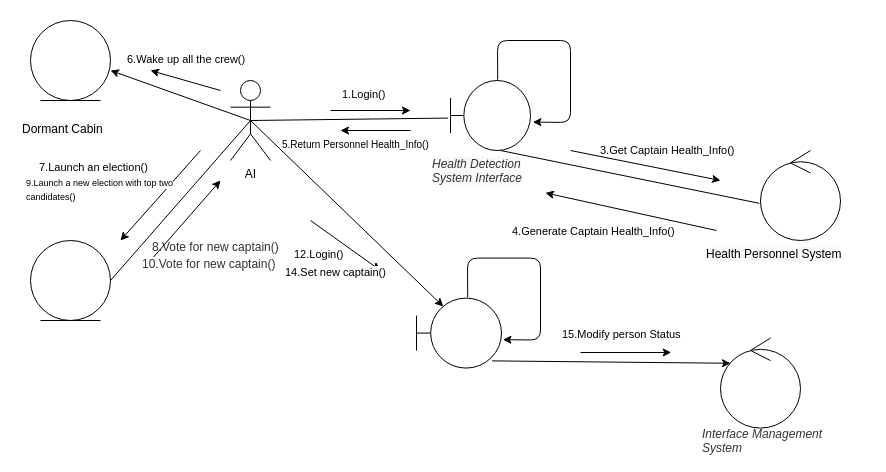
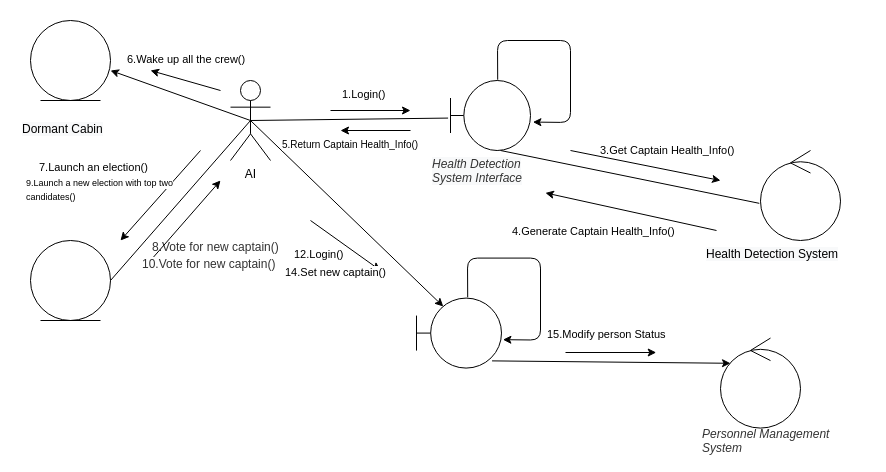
  <mxCell id="0" />
  <mxCell id="1" parent="0" />
  <mxCell id="2" value="AI" style="shape=umlActor;verticalLabelPosition=bottom;verticalAlign=top;html=1;outlineConnect=0;" parent="1" vertex="1"><mxGeometry x="230" y="80" width="40" height="80" as="geometry" /></mxCell>
  <mxCell id="3" value="" style="shape=umlBoundary;whiteSpace=wrap;html=1;" parent="1" vertex="1"><mxGeometry x="450" y="80" width="80" height="70" as="geometry" /></mxCell>
  <mxCell id="4" value="" style="ellipse;shape=umlControl;whiteSpace=wrap;html=1;" parent="1" vertex="1"><mxGeometry x="760" y="150" width="80" height="90" as="geometry" /></mxCell>
  <mxCell id="5" value="" style="ellipse;shape=umlEntity;whiteSpace=wrap;html=1;" parent="1" vertex="1"><mxGeometry x="30" y="20" width="80" height="80" as="geometry" /></mxCell>
  <mxCell id="6" value="" style="ellipse;shape=umlEntity;whiteSpace=wrap;html=1;" parent="1" vertex="1"><mxGeometry x="30" y="240" width="80" height="80" as="geometry" /></mxCell>
  <mxCell id="7" value="" style="shape=umlBoundary;whiteSpace=wrap;html=1;" parent="1" vertex="1"><mxGeometry x="416" y="297.59" width="85" height="70" as="geometry" /></mxCell>
  <mxCell id="8" value="" style="ellipse;shape=umlControl;whiteSpace=wrap;html=1;" parent="1" vertex="1"><mxGeometry x="720" y="337.59" width="80" height="90" as="geometry" /></mxCell>
  <mxCell id="9" value="" style="endArrow=none;html=1;entryX=-0.03;entryY=0.537;entryDx=0;entryDy=0;entryPerimeter=0;exitX=0.5;exitY=0.5;exitDx=0;exitDy=0;exitPerimeter=0;" parent="1" source="2" target="3" edge="1"><mxGeometry width="50" height="50" relative="1" as="geometry"><mxPoint x="280" y="150" as="sourcePoint" /><mxPoint x="330" y="100" as="targetPoint" /></mxGeometry></mxCell>
  <mxCell id="10" value="" style="endArrow=classic;html=1;exitX=0.59;exitY=-0.011;exitDx=0;exitDy=0;exitPerimeter=0;entryX=1.03;entryY=0.594;entryDx=0;entryDy=0;entryPerimeter=0;" parent="1" source="3" target="3" edge="1"><mxGeometry width="50" height="50" relative="1" as="geometry"><mxPoint x="470" y="80" as="sourcePoint" /><mxPoint x="520" y="30" as="targetPoint" /><Array as="points"><mxPoint x="497" y="40" /><mxPoint x="570" y="40" /><mxPoint x="570" y="122" /></Array></mxGeometry></mxCell>
  <mxCell id="11" value="" style="endArrow=none;html=1;entryX=-0.015;entryY=0.587;entryDx=0;entryDy=0;entryPerimeter=0;" parent="1" target="4" edge="1"><mxGeometry width="50" height="50" relative="1" as="geometry"><mxPoint x="500" y="150" as="sourcePoint" /><mxPoint x="610" y="160" as="targetPoint" /></mxGeometry></mxCell>
  <mxCell id="12" value="&lt;span style=&quot;color: rgb(51 , 51 , 51) ; font-family: &amp;#34;helvetica&amp;#34; ; font-size: 12px ; font-style: italic ; font-weight: 400 ; letter-spacing: normal ; text-align: center ; text-indent: 0px ; text-transform: none ; word-spacing: 0px ; background-color: rgb(248 , 249 , 250) ; display: inline ; float: none&quot;&gt;Health Detection System Interface&lt;/span&gt;" style="text;whiteSpace=wrap;html=1;" parent="1" vertex="1"><mxGeometry x="430" y="150" width="130" height="30" as="geometry" /></mxCell>
- <mxCell id="13" value="&lt;span style=&quot;color: rgb(0, 0, 0); font-family: helvetica; font-size: 12px; font-style: normal; font-weight: 400; letter-spacing: normal; text-align: center; text-indent: 0px; text-transform: none; word-spacing: 0px; background-color: rgb(248, 249, 250); display: inline; float: none;&quot;&gt;Health Personnel System&lt;/span&gt;" style="text;whiteSpace=wrap;html=1;" parent="1" vertex="1"><mxGeometry x="704" y="240" width="160" height="30" as="geometry" /></mxCell>
+ <mxCell id="13" value="&lt;span style=&quot;color: rgb(0, 0, 0); font-family: helvetica; font-size: 12px; font-style: normal; font-weight: 400; letter-spacing: normal; text-align: center; text-indent: 0px; text-transform: none; word-spacing: 0px; background-color: rgb(248, 249, 250); display: inline; float: none;&quot;&gt;Health Detection System&lt;/span&gt;" style="text;whiteSpace=wrap;html=1;" parent="1" vertex="1"><mxGeometry x="704" y="240" width="160" height="30" as="geometry" /></mxCell>
  <mxCell id="14" value="&lt;span style=&quot;color: rgb(0 , 0 , 0) ; font-family: &amp;#34;helvetica&amp;#34; ; font-size: 12px ; font-style: normal ; font-weight: 400 ; letter-spacing: normal ; text-align: center ; text-indent: 0px ; text-transform: none ; word-spacing: 0px ; background-color: rgb(248 , 249 , 250) ; display: inline ; float: none&quot;&gt;Dormant Cabin&lt;/span&gt;" style="text;whiteSpace=wrap;html=1;" parent="1" vertex="1"><mxGeometry x="20" y="115" width="110" height="30" as="geometry" /></mxCell>
- <mxCell id="15" value="&lt;span style=&quot;color: rgb(51 , 51 , 51) ; font-family: &amp;#34;helvetica&amp;#34; ; font-style: italic ; text-align: center&quot;&gt;Interface Management System&lt;/span&gt;" style="text;whiteSpace=wrap;html=1;" parent="1" vertex="1"><mxGeometry x="700" y="420" width="160" height="30" as="geometry" /></mxCell>
+ <mxCell id="15" value="&lt;span style=&quot;color: rgb(51 , 51 , 51) ; font-family: &amp;#34;helvetica&amp;#34; ; font-style: italic ; text-align: center&quot;&gt;Personnel Management System&lt;/span&gt;" style="text;whiteSpace=wrap;html=1;" parent="1" vertex="1"><mxGeometry x="700" y="420" width="160" height="30" as="geometry" /></mxCell>
  <mxCell id="16" value="" style="endArrow=classic;html=1;entryX=1;entryY=0.625;entryDx=0;entryDy=0;entryPerimeter=0;exitX=0.5;exitY=0.5;exitDx=0;exitDy=0;exitPerimeter=0;" parent="1" source="2" target="5" edge="1"><mxGeometry width="50" height="50" relative="1" as="geometry"><mxPoint x="170" y="140" as="sourcePoint" /><mxPoint x="220" y="90" as="targetPoint" /></mxGeometry></mxCell>
  <mxCell id="17" value="" style="endArrow=none;html=1;exitX=1;exitY=0.5;exitDx=0;exitDy=0;entryX=0.5;entryY=0.5;entryDx=0;entryDy=0;entryPerimeter=0;" parent="1" source="6" target="2" edge="1"><mxGeometry width="50" height="50" relative="1" as="geometry"><mxPoint x="190" y="240" as="sourcePoint" /><mxPoint x="280" y="120" as="targetPoint" /></mxGeometry></mxCell>
  <mxCell id="18" value="" style="endArrow=classic;html=1;exitX=0.59;exitY=-0.011;exitDx=0;exitDy=0;exitPerimeter=0;entryX=1.03;entryY=0.594;entryDx=0;entryDy=0;entryPerimeter=0;" parent="1" edge="1"><mxGeometry width="50" height="50" relative="1" as="geometry"><mxPoint x="467.2" y="296.82" as="sourcePoint" /><mxPoint x="502.4" y="339.17" as="targetPoint" /><Array as="points"><mxPoint x="467" y="257.59" /><mxPoint x="540" y="257.59" /><mxPoint x="540" y="339.59" /></Array></mxGeometry></mxCell>
  <mxCell id="19" value="" style="endArrow=classic;html=1;entryX=0.315;entryY=0.12;entryDx=0;entryDy=0;entryPerimeter=0;exitX=0.5;exitY=0.5;exitDx=0;exitDy=0;exitPerimeter=0;" parent="1" source="2" target="7" edge="1"><mxGeometry width="50" height="50" relative="1" as="geometry"><mxPoint x="330" y="250" as="sourcePoint" /><mxPoint x="380" y="200" as="targetPoint" /></mxGeometry></mxCell>
  <mxCell id="20" value="" style="endArrow=classic;html=1;entryX=0.125;entryY=0.28;entryDx=0;entryDy=0;entryPerimeter=0;exitX=0.889;exitY=0.897;exitDx=0;exitDy=0;exitPerimeter=0;" parent="1" source="7" target="8" edge="1"><mxGeometry width="50" height="50" relative="1" as="geometry"><mxPoint x="516" y="467.59" as="sourcePoint" /><mxPoint x="566" y="417.59" as="targetPoint" /></mxGeometry></mxCell>
  <mxCell id="21" value="&lt;span style=&quot;color: rgb(0, 0, 0); font-family: helvetica; font-size: 11px; font-style: normal; font-weight: 400; letter-spacing: normal; text-align: center; text-indent: 0px; text-transform: none; word-spacing: 0px; background-color: rgb(255, 255, 255); display: inline; float: none;&quot;&gt;1.Login()&lt;/span&gt;" style="text;whiteSpace=wrap;html=1;" parent="1" vertex="1"><mxGeometry x="340" y="80" width="70" height="30" as="geometry" /></mxCell>
  <mxCell id="22" value="" style="endArrow=classic;html=1;entryX=1;entryY=1;entryDx=0;entryDy=0;" parent="1" target="21" edge="1"><mxGeometry width="50" height="50" relative="1" as="geometry"><mxPoint x="330" y="110" as="sourcePoint" /><mxPoint x="400" y="110" as="targetPoint" /></mxGeometry></mxCell>
  <mxCell id="23" value="" style="endArrow=classic;html=1;" parent="1" edge="1"><mxGeometry width="50" height="50" relative="1" as="geometry"><mxPoint x="410" y="130" as="sourcePoint" /><mxPoint x="340" y="130" as="targetPoint" /></mxGeometry></mxCell>
- <mxCell id="24" value="&lt;span style=&quot;color: rgb(0 , 0 , 0) ; font-family: &amp;#34;helvetica&amp;#34; ; font-style: normal ; font-weight: 400 ; letter-spacing: normal ; text-align: center ; text-indent: 0px ; text-transform: none ; word-spacing: 0px ; background-color: rgb(255 , 255 , 255) ; display: inline ; float: none&quot;&gt;&lt;font style=&quot;font-size: 10px&quot;&gt;5.Return Personnel Health_Info()&lt;/font&gt;&lt;/span&gt;" style="text;whiteSpace=wrap;html=1;" parent="1" vertex="1"><mxGeometry x="280" y="130" width="190" height="30" as="geometry" /></mxCell>
+ <mxCell id="24" value="&lt;span style=&quot;color: rgb(0 , 0 , 0) ; font-family: &amp;#34;helvetica&amp;#34; ; font-style: normal ; font-weight: 400 ; letter-spacing: normal ; text-align: center ; text-indent: 0px ; text-transform: none ; word-spacing: 0px ; background-color: rgb(255 , 255 , 255) ; display: inline ; float: none&quot;&gt;&lt;font style=&quot;font-size: 10px&quot;&gt;5.Return Captain Health_Info()&lt;/font&gt;&lt;/span&gt;" style="text;whiteSpace=wrap;html=1;" parent="1" vertex="1"><mxGeometry x="280" y="130" width="190" height="30" as="geometry" /></mxCell>
  <mxCell id="25" value="&lt;span style=&quot;color: rgb(0, 0, 0); font-family: helvetica; font-size: 11px; font-style: normal; font-weight: 400; letter-spacing: normal; text-align: center; text-indent: 0px; text-transform: none; word-spacing: 0px; background-color: rgb(255, 255, 255); display: inline; float: none;&quot;&gt;3.Get Captain Health_Info()&lt;/span&gt;" style="text;whiteSpace=wrap;html=1;rotation=0;" parent="1" vertex="1"><mxGeometry x="598" y="136" width="170" height="30" as="geometry" /></mxCell>
  <mxCell id="26" value="" style="endArrow=classic;html=1;" parent="1" edge="1"><mxGeometry width="50" height="50" relative="1" as="geometry"><mxPoint x="570" y="150" as="sourcePoint" /><mxPoint x="720" y="180" as="targetPoint" /></mxGeometry></mxCell>
  <mxCell id="27" value="&lt;span style=&quot;color: rgb(0, 0, 0); font-family: helvetica; font-size: 11px; font-style: normal; font-weight: 400; letter-spacing: normal; text-align: center; text-indent: 0px; text-transform: none; word-spacing: 0px; background-color: rgb(255, 255, 255); display: inline; float: none;&quot;&gt;4.Generate Captain Health_Info()&lt;/span&gt;" style="text;whiteSpace=wrap;html=1;rotation=0;" parent="1" vertex="1"><mxGeometry x="510" y="217" width="200" height="30" as="geometry" /></mxCell>
  <mxCell id="28" value="" style="endArrow=classic;html=1;entryX=0;entryY=1;entryDx=0;entryDy=0;" parent="1" edge="1"><mxGeometry width="50" height="50" relative="1" as="geometry"><mxPoint x="716" y="230" as="sourcePoint" /><mxPoint x="544.915" y="192.407" as="targetPoint" /></mxGeometry></mxCell>
  <mxCell id="29" value="" style="endArrow=classic;html=1;" parent="1" edge="1"><mxGeometry width="50" height="50" relative="1" as="geometry"><mxPoint x="220" y="90" as="sourcePoint" /><mxPoint x="150" y="70" as="targetPoint" /></mxGeometry></mxCell>
  <mxCell id="30" value="&lt;span style=&quot;color: rgb(0, 0, 0); font-family: helvetica; font-size: 11px; font-style: normal; font-weight: 400; letter-spacing: normal; text-align: center; text-indent: 0px; text-transform: none; word-spacing: 0px; background-color: rgb(255, 255, 255); display: inline; float: none;&quot;&gt;6.Wake up all the crew()&lt;/span&gt;" style="text;whiteSpace=wrap;html=1;rotation=0;" parent="1" vertex="1"><mxGeometry x="125" y="45" width="150" height="30" as="geometry" /></mxCell>
  <mxCell id="31" value="&lt;span style=&quot;color: rgb(0, 0, 0); font-family: helvetica; font-size: 11px; font-style: normal; font-weight: 400; letter-spacing: normal; text-align: center; text-indent: 0px; text-transform: none; word-spacing: 0px; background-color: rgb(255, 255, 255); display: inline; float: none;&quot;&gt;7.Launch an election()&lt;/span&gt;" style="text;whiteSpace=wrap;html=1;rotation=0;" parent="1" vertex="1"><mxGeometry x="37" y="153" width="140" height="30" as="geometry" /></mxCell>
  <mxCell id="32" value="" style="endArrow=classic;html=1;" parent="1" edge="1"><mxGeometry width="50" height="50" relative="1" as="geometry"><mxPoint x="200" y="150" as="sourcePoint" /><mxPoint x="120" y="240" as="targetPoint" /></mxGeometry></mxCell>
  <mxCell id="33" value="&lt;span style=&quot;color: rgb(51, 51, 51); font-family: helvetica; font-size: 12px; font-style: normal; font-weight: 400; letter-spacing: normal; text-align: center; text-indent: 0px; text-transform: none; word-spacing: 0px; background-color: rgb(255, 255, 255); display: inline; float: none;&quot;&gt;8.Vote for new captain()&lt;/span&gt;" style="text;whiteSpace=wrap;html=1;rotation=0;" parent="1" vertex="1"><mxGeometry x="150" y="233" width="150" height="30" as="geometry" /></mxCell>
  <mxCell id="34" value="" style="endArrow=classic;html=1;" parent="1" edge="1"><mxGeometry width="50" height="50" relative="1" as="geometry"><mxPoint x="150" y="260" as="sourcePoint" /><mxPoint x="220" y="180" as="targetPoint" /></mxGeometry></mxCell>
  <mxCell id="35" value="&lt;span style=&quot;color: rgb(0 , 0 , 0) ; font-family: &amp;#34;helvetica&amp;#34; ; font-style: normal ; font-weight: 400 ; letter-spacing: normal ; text-align: center ; text-indent: 0px ; text-transform: none ; word-spacing: 0px ; background-color: rgb(255 , 255 , 255) ; display: inline ; float: none&quot;&gt;&lt;font style=&quot;font-size: 9px&quot;&gt;9.Launch a new election with top two candidates()&lt;/font&gt;&lt;/span&gt;" style="text;whiteSpace=wrap;html=1;rotation=0;" parent="1" vertex="1"><mxGeometry x="24" y="168" width="157.32" height="20" as="geometry" /></mxCell>
  <mxCell id="36" value="&lt;span style=&quot;color: rgb(51, 51, 51); font-family: helvetica; font-size: 12px; font-style: normal; font-weight: 400; letter-spacing: normal; text-align: center; text-indent: 0px; text-transform: none; word-spacing: 0px; background-color: rgb(255, 255, 255); display: inline; float: none;&quot;&gt;10.Vote for new captain()&lt;/span&gt;" style="text;whiteSpace=wrap;html=1;rotation=0;" parent="1" vertex="1"><mxGeometry x="140" y="250" width="160" height="30" as="geometry" /></mxCell>
  <mxCell id="37" value="&lt;span style=&quot;color: rgb(0, 0, 0); font-family: helvetica; font-size: 11px; font-style: normal; font-weight: 400; letter-spacing: normal; text-align: center; text-indent: 0px; text-transform: none; word-spacing: 0px; background-color: rgb(255, 255, 255); display: inline; float: none;&quot;&gt;12.Login()&lt;/span&gt;" style="text;whiteSpace=wrap;html=1;rotation=0;" parent="1" vertex="1"><mxGeometry x="292" y="240" width="80" height="30" as="geometry" /></mxCell>
  <mxCell id="38" value="" style="endArrow=classic;html=1;" parent="1" edge="1"><mxGeometry width="50" height="50" relative="1" as="geometry"><mxPoint x="310" y="220" as="sourcePoint" /><mxPoint x="380" y="270" as="targetPoint" /></mxGeometry></mxCell>
  <mxCell id="39" value="&lt;span style=&quot;color: rgb(0, 0, 0); font-family: helvetica; font-size: 11px; font-style: normal; font-weight: 400; letter-spacing: normal; text-align: center; text-indent: 0px; text-transform: none; word-spacing: 0px; background-color: rgb(255, 255, 255); display: inline; float: none;&quot;&gt;14.Set new captain()&lt;/span&gt;" style="text;whiteSpace=wrap;html=1;rotation=0;" parent="1" vertex="1"><mxGeometry x="283" y="258" width="140" height="30" as="geometry" /></mxCell>
- <mxCell id="40" value="&lt;span style=&quot;color: rgb(0, 0, 0); font-family: helvetica; font-size: 11px; font-style: normal; font-weight: 400; letter-spacing: normal; text-align: center; text-indent: 0px; text-transform: none; word-spacing: 0px; background-color: rgb(255, 255, 255); display: inline; float: none;&quot;&gt;15.Modify person Status&lt;/span&gt;" style="text;whiteSpace=wrap;html=1;" parent="1" vertex="1"><mxGeometry x="560" y="320" width="160" height="30" as="geometry" /></mxCell>
+ <mxCell id="40" value="&lt;span style=&quot;color: rgb(0, 0, 0); font-family: helvetica; font-size: 11px; font-style: normal; font-weight: 400; letter-spacing: normal; text-align: center; text-indent: 0px; text-transform: none; word-spacing: 0px; background-color: rgb(255, 255, 255); display: inline; float: none;&quot;&gt;15.Modify person Status&lt;/span&gt;" style="text;whiteSpace=wrap;html=1;" parent="1" vertex="1"><mxGeometry x="545" y="320" width="160" height="30" as="geometry" /></mxCell>
  <mxCell id="41" value="" style="endArrow=classic;html=1;entryX=0.692;entryY=1.067;entryDx=0;entryDy=0;entryPerimeter=0;exitX=0.125;exitY=1.067;exitDx=0;exitDy=0;exitPerimeter=0;" parent="1" source="40" target="40" edge="1"><mxGeometry width="50" height="50" relative="1" as="geometry"><mxPoint x="590" y="440" as="sourcePoint" /><mxPoint x="640" y="390" as="targetPoint" /></mxGeometry></mxCell>
